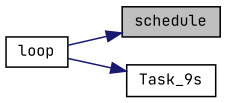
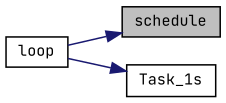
  digraph {
    fontname="JetBrains Mono"
    rankdir=RL
    node [color=black fillcolor=white fontname="JetBrains Mono" fontsize=10 shape=record style=filled]
    edge [color=midnightblue dir=back fontname="JetBrains Mono" fontsize=10 labelfontname=Helvetica labelfontsize=10 style=solid]
    n1 [fillcolor=grey75 fontcolor=black height=0.2 label=schedule width=0.4]
    n2 [height=0.2 label=loop width=0.4]
-   n3 [height=0.2 label=Task_9s width=0.4]
+   n3 [height=0.2 label=Task_1s width=0.4]
    n1 -> n2
    n3 -> n2
  }
